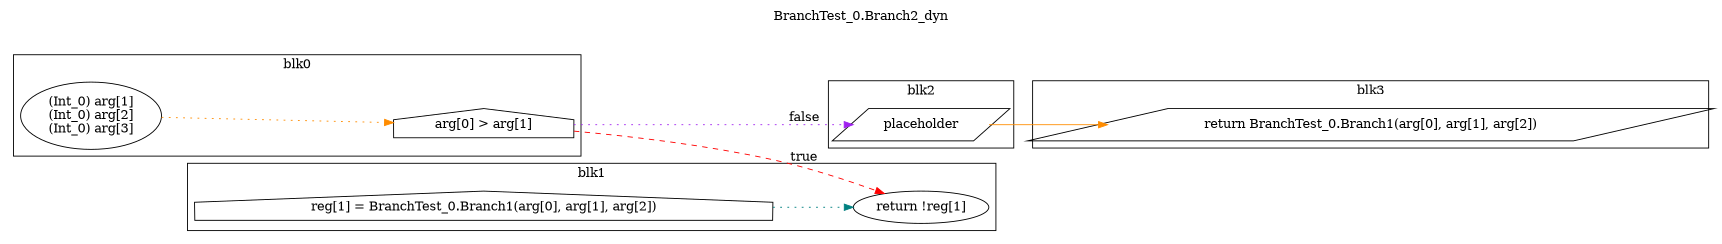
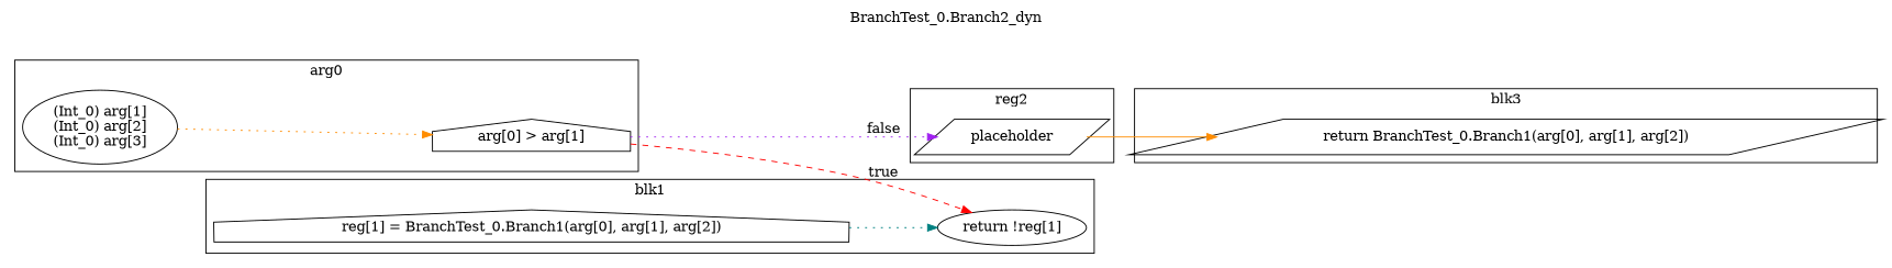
  digraph {
    label="BranchTest_0.Branch2_dyn"
    labelloc=t
    rankdir=LR
    node [shape=ellipse]
    edge [color=darkorange style=dotted]
    n1 [label="(Int_0) arg[1]\n(Int_0) arg[2]\n(Int_0) arg[3]\n"]
    n2 [label="arg[0] > arg[1]" shape=house]
    n3 [label="reg[1] = BranchTest_0.Branch1(arg[0], arg[1], arg[2])\n" shape=house]
    n4 [label="return !reg[1]"]
    n5 [label=placeholder shape=parallelogram]
    n6 [label="return BranchTest_0.Branch1(arg[0], arg[1], arg[2])" shape=parallelogram]
    subgraph cluster_1 {
-     label=blk0
+     label=arg0
      n1
      n2
    }
    subgraph cluster_2 {
      label=blk1
      n3
      n4
    }
    subgraph cluster_3 {
-     label=blk2
+     label=reg2
      n5
    }
    subgraph cluster_4 {
      label=blk3
      n6
    }
    n1 -> n2
    n2 -> n4 [color=red label=true style=dashed]
    n2 -> n5 [color=purple label=false]
    n3 -> n4 [color=teal]
    n5 -> n6 [style=solid]
  }
